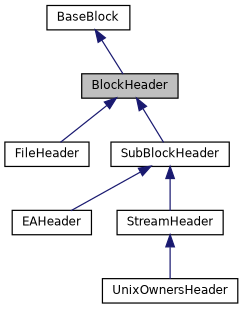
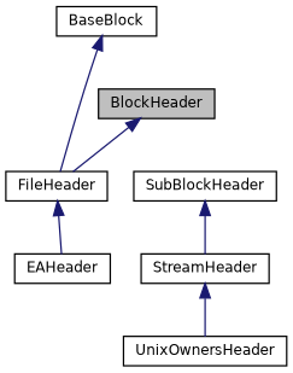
  digraph {
    node [color=black fillcolor=white fontname=Helvetica fontsize=10 shape=record style=filled]
    edge [color=midnightblue dir=back fontname=Helvetica fontsize=10 labelfontname=Helvetica labelfontsize=10 style=solid]
    n1 [fillcolor=grey75 fontcolor=black height=0.2 label=BlockHeader width=0.4]
    n2 [height=0.2 label=FileHeader width=0.4]
    n3 [height=0.2 label=SubBlockHeader width=0.4]
    n4 [height=0.2 label=EAHeader width=0.4]
    n5 [height=0.2 label=StreamHeader width=0.4]
    n6 [height=0.2 label=BaseBlock width=0.4]
    n7 [height=0.2 label=UnixOwnersHeader width=0.4]
    n1 -> n2
-   n1 -> n3
-   n3 -> n4
+   n2 -> n4
    n3 -> n5
    n5 -> n7
-   n6 -> n1
+   n6 -> n2
  }
